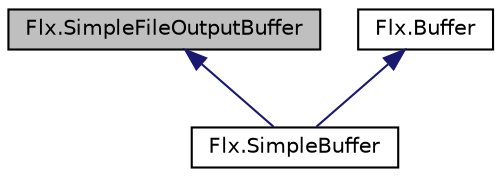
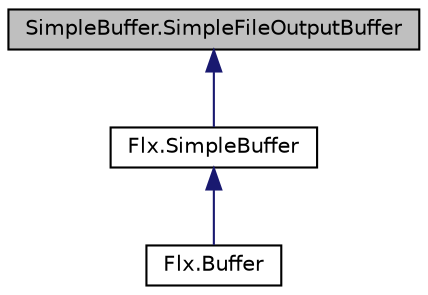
  digraph {
    node [color=black fillcolor=white fontname=Helvetica fontsize=10 shape=record style=filled]
    edge [color=midnightblue dir=back fontname=Helvetica fontsize=10 labelfontname=Helvetica labelfontsize=10 style=solid]
-   n1 [fillcolor=grey75 fontcolor=black height=0.2 label="Flx.SimpleFileOutputBuffer" width=0.4]
+   n1 [fillcolor=grey75 fontcolor=black height=0.2 label="SimpleBuffer.SimpleFileOutputBuffer" width=0.4]
    n2 [height=0.2 label="Flx.SimpleBuffer" width=0.4]
    n3 [height=0.2 label="Flx.Buffer" width=0.4]
    n1 -> n2
-   n3 -> n2
+   n2 -> n3
  }
